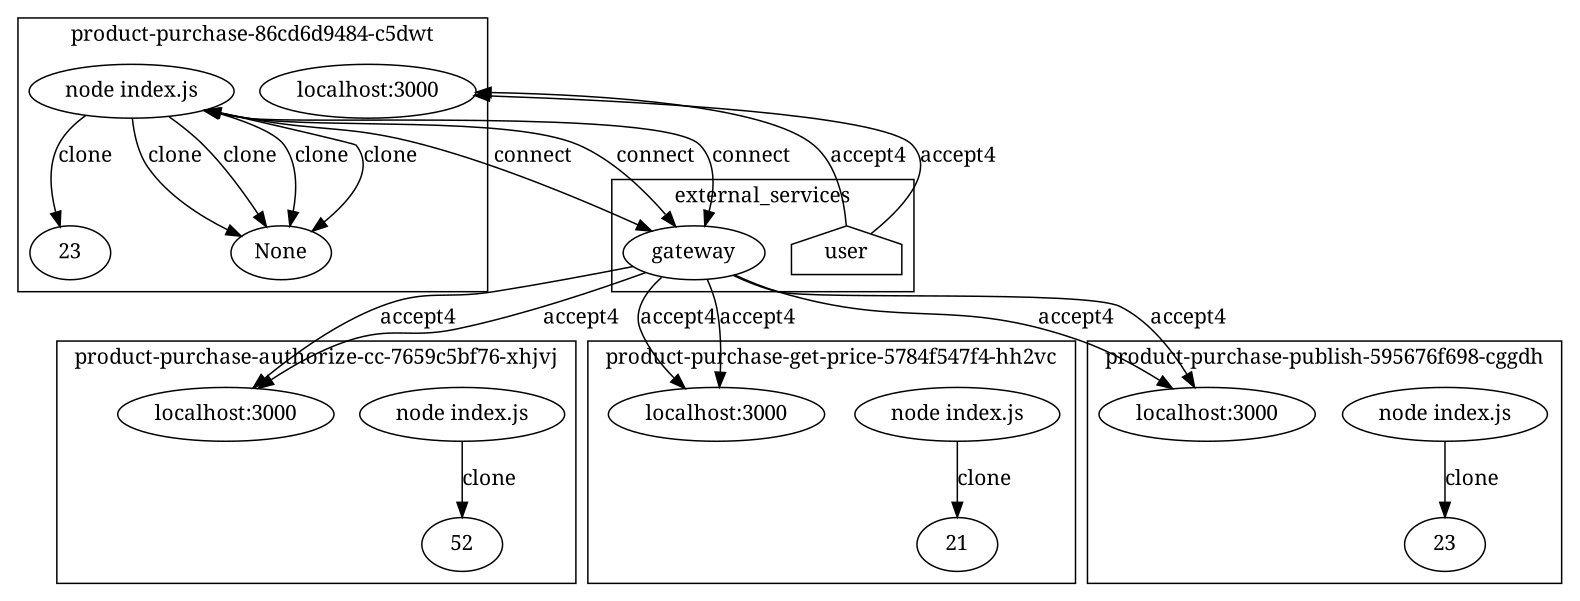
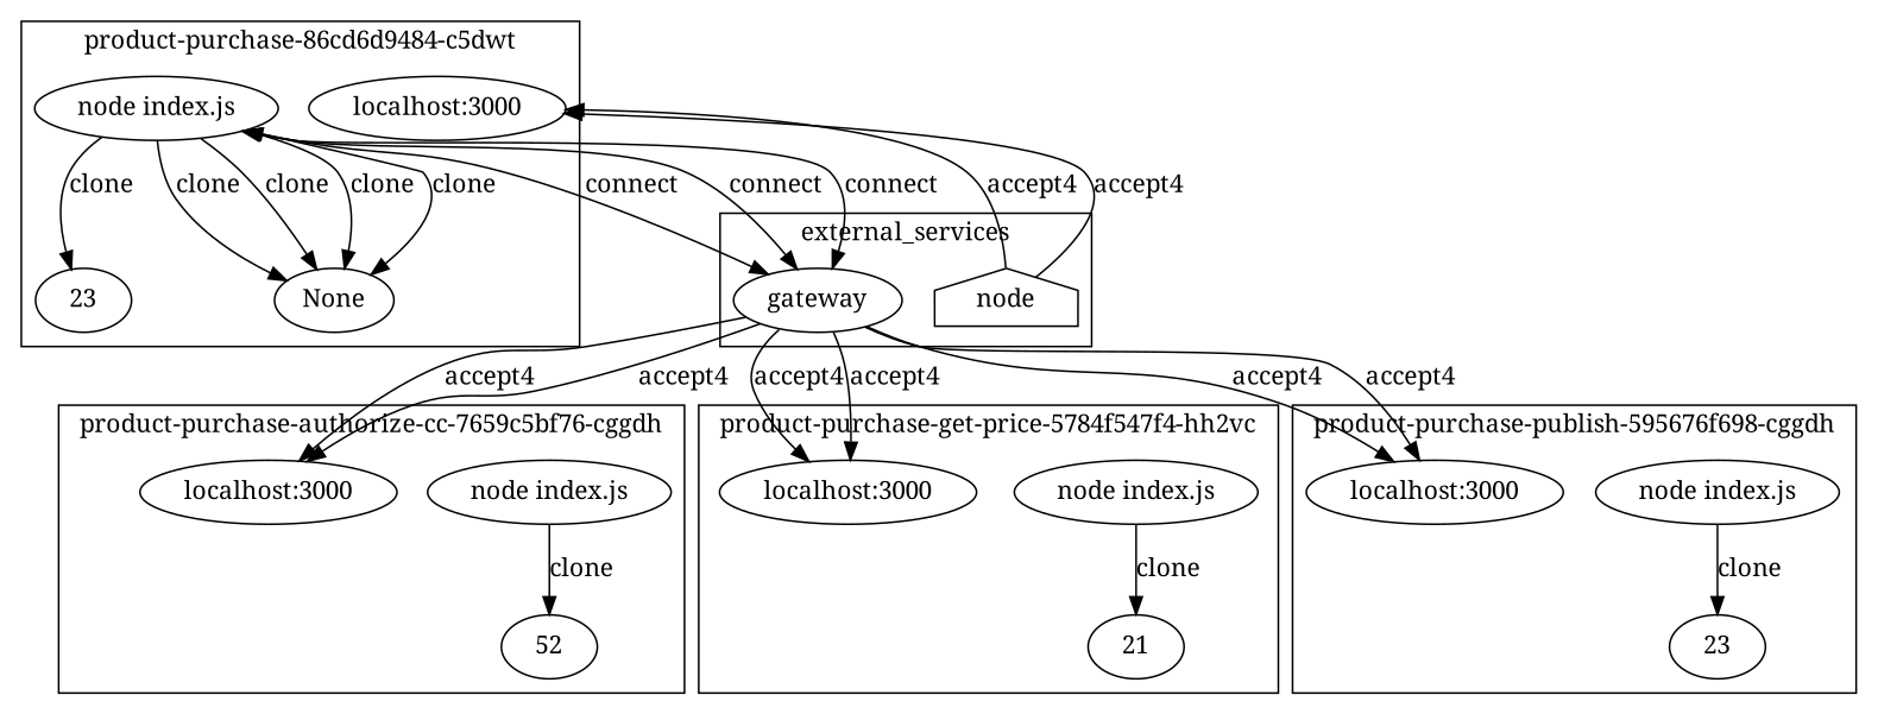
  digraph {
    fontname="Noto Serif"
    node [fontname="Noto Serif"]
    edge [fontname="Noto Serif"]
    n1 [label="node index.js"]
    n2 [label=52]
    n3 [label="localhost:3000"]
    n4 [label="node index.js"]
    n5 [label=23]
    None
    n7 [label="localhost:3000"]
    n8 [label="node index.js"]
    n9 [label=21]
    n10 [label="localhost:3000"]
    n11 [label="node index.js"]
    n12 [label=23]
    n13 [label="localhost:3000"]
    n14 [label=gateway]
-   user [shape=house]
+   user [shape=house label="node"]
    subgraph cluster_1 {
-     label=" product-purchase-authorize-cc-7659c5bf76-xhjvj "
+     label=" product-purchase-authorize-cc-7659c5bf76-cggdh "
      n1
      n2
      n3
    }
    subgraph cluster_2 {
      label=" product-purchase-86cd6d9484-c5dwt "
      n4
      n5
      None
      n7
    }
    subgraph cluster_3 {
      label=" product-purchase-get-price-5784f547f4-hh2vc "
      n8
      n9
      n10
    }
    subgraph cluster_4 {
      label=" product-purchase-publish-595676f698-cggdh "
      n11
      n12
      n13
    }
    subgraph cluster_5 {
      label=external_services
      n14
      user
    }
    n1 -> n2 [label=clone]
    n4 -> n5 [label=clone]
    n4 -> None [label=clone]
    n4 -> None [label=clone]
    n4 -> None [label=clone]
    n4 -> None [label=clone]
    n4 -> n14 [dir=both label=connect]
    n4 -> n14 [dir=both label=connect]
    n4 -> n14 [dir=both label=connect]
    n8 -> n9 [label=clone]
    n11 -> n12 [label=clone]
    n14 -> n3 [label=accept4]
    n14 -> n3 [label=accept4]
    n14 -> n10 [label=accept4]
    n14 -> n10 [label=accept4]
    n14 -> n13 [label=accept4]
    n14 -> n13 [label=accept4]
    user -> n7 [label=accept4]
    user -> n7 [label=accept4]
  }
